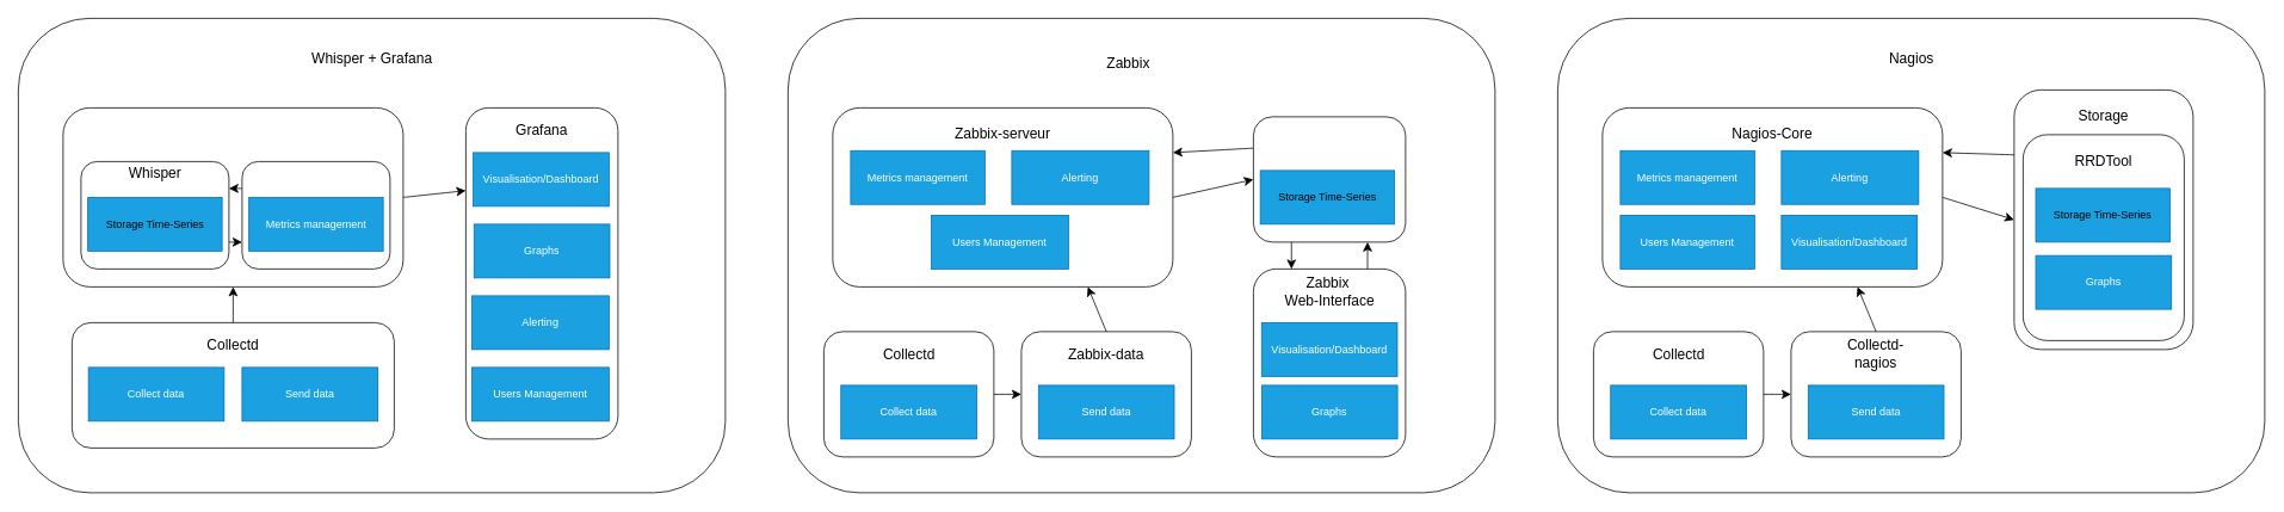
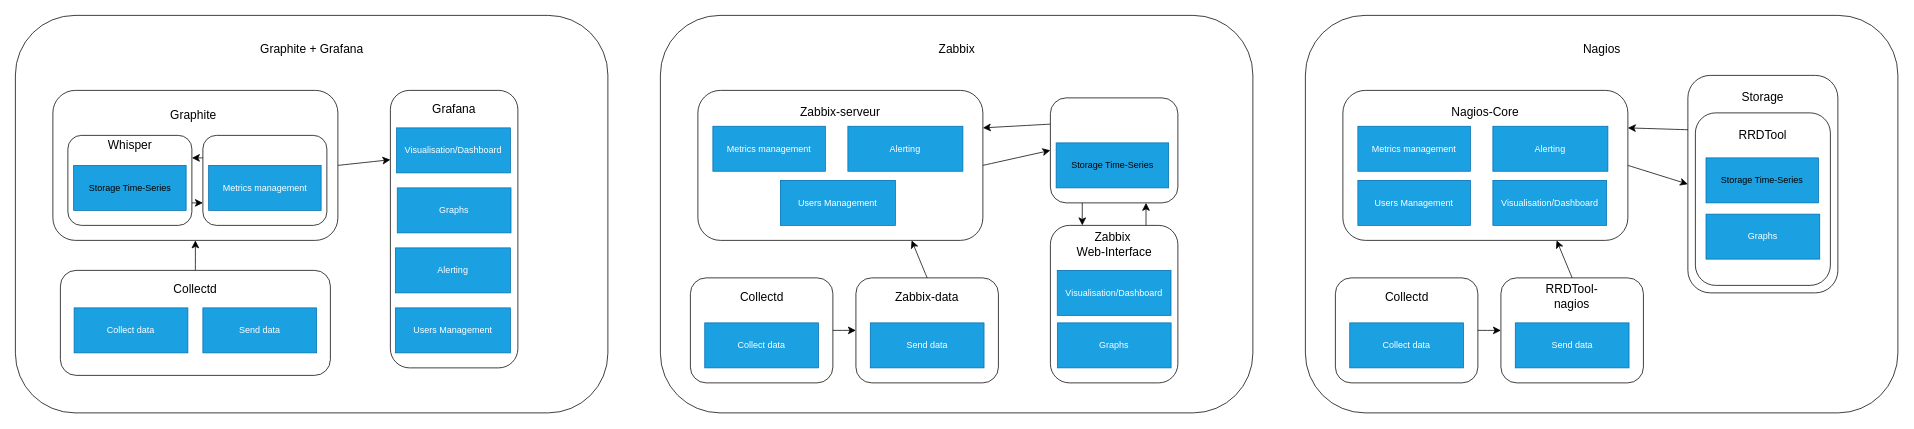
  <mxCell id="0" />
  <mxCell id="1" parent="0" />
  <mxCell id="2" value="" style="group" vertex="1" connectable="0" parent="1"><mxGeometry x="1740" y="20" width="790" height="530" as="geometry" /></mxCell>
  <mxCell id="3" value="" style="rounded=1;whiteSpace=wrap;html=1;" vertex="1" parent="2"><mxGeometry width="790" height="530" as="geometry" /></mxCell>
  <mxCell id="4" value="Nagios" style="text;strokeColor=none;fillColor=none;html=1;align=center;verticalAlign=middle;whiteSpace=wrap;rounded=0;fontSize=16;" vertex="1" parent="2"><mxGeometry x="260.714" y="30" width="268.571" height="30" as="geometry" /></mxCell>
  <mxCell id="5" value="" style="rounded=1;whiteSpace=wrap;html=1;" vertex="1" parent="2"><mxGeometry x="510" y="80" width="200" height="290" as="geometry" /></mxCell>
  <mxCell id="6" value="Storage" style="text;strokeColor=none;fillColor=none;html=1;align=center;verticalAlign=middle;whiteSpace=wrap;rounded=0;fontSize=16;" vertex="1" parent="2"><mxGeometry x="570.207" y="95.65" width="79.59" height="24.78" as="geometry" /></mxCell>
  <mxCell id="7" value="" style="group" vertex="1" connectable="0" parent="2"><mxGeometry x="520" y="130" width="180" height="230" as="geometry" /></mxCell>
  <mxCell id="8" value="" style="rounded=1;whiteSpace=wrap;html=1;" vertex="1" parent="7"><mxGeometry width="180.0" height="230" as="geometry" /></mxCell>
  <mxCell id="9" value="RRDTool" style="text;strokeColor=none;fillColor=none;html=1;align=center;verticalAlign=middle;whiteSpace=wrap;rounded=0;fontSize=16;" vertex="1" parent="7"><mxGeometry x="55.892" y="17.692" width="68.22" height="21.921" as="geometry" /></mxCell>
  <mxCell id="10" value="&lt;div&gt;&lt;span style=&quot;color: light-dark(rgb(0, 0, 0), rgb(255, 255, 255));&quot;&gt;Storage Time-Series&lt;/span&gt;&lt;/div&gt;" style="rounded=0;fillColor=#1ba1e2;fontColor=light-dark(#FFFFFF,#FBFBFB);strokeColor=#006EAF;labelBackgroundColor=none;labelBorderColor=none;textShadow=0;whiteSpace=wrap;html=1;" vertex="1" parent="7"><mxGeometry x="14.16" y="60" width="150" height="60" as="geometry" /></mxCell>
  <mxCell id="11" value="Graphs" style="rounded=0;fillColor=#1ba1e2;fontColor=light-dark(#FFFFFF,#FBFBFB);strokeColor=#006EAF;labelBackgroundColor=none;labelBorderColor=none;textShadow=0;whiteSpace=wrap;html=1;" vertex="1" parent="7"><mxGeometry x="14.16" y="135" width="151.68" height="60" as="geometry" /></mxCell>
  <mxCell id="12" value="" style="group" vertex="1" connectable="0" parent="1"><mxGeometry x="880" y="20" width="790" height="530" as="geometry" /></mxCell>
  <mxCell id="13" value="" style="rounded=1;whiteSpace=wrap;html=1;" vertex="1" parent="12"><mxGeometry width="790" height="530" as="geometry" /></mxCell>
- <mxCell id="14" value="Zabbix" style="text;strokeColor=none;fillColor=none;html=1;align=center;verticalAlign=middle;whiteSpace=wrap;rounded=0;fontSize=16;" vertex="1" parent="12"><mxGeometry x="245.714" y="35" width="268.571" height="30" as="geometry" /></mxCell>
+ <mxCell id="14" value="Zabbix" style="text;strokeColor=none;fillColor=none;html=1;align=center;verticalAlign=middle;whiteSpace=wrap;rounded=0;fontSize=16;" vertex="1" parent="12"><mxGeometry x="260.714" y="30" width="268.571" height="30" as="geometry" /></mxCell>
  <mxCell id="15" value="" style="rounded=1;whiteSpace=wrap;html=1;" vertex="1" parent="12"><mxGeometry x="520" y="280" width="170" height="210" as="geometry" /></mxCell>
  <mxCell id="16" value="&lt;div&gt;Zabbix&amp;nbsp;&lt;/div&gt;&lt;div&gt;Web-Interface&lt;/div&gt;" style="text;strokeColor=none;fillColor=none;html=1;align=center;verticalAlign=middle;whiteSpace=wrap;rounded=0;fontSize=16;" vertex="1" parent="12"><mxGeometry x="548.75" y="290" width="112.5" height="30" as="geometry" /></mxCell>
  <mxCell id="17" value="Visualisation/Dashboard" style="rounded=0;fillColor=#1ba1e2;fontColor=light-dark(#FFFFFF,#FBFBFB);strokeColor=#006EAF;labelBackgroundColor=none;labelBorderColor=none;textShadow=0;whiteSpace=wrap;html=1;" vertex="1" parent="12"><mxGeometry x="529.16" y="340" width="151.68" height="60" as="geometry" /></mxCell>
  <mxCell id="18" value="Graphs" style="rounded=0;fillColor=#1ba1e2;fontColor=light-dark(#FFFFFF,#FBFBFB);strokeColor=#006EAF;labelBackgroundColor=none;labelBorderColor=none;textShadow=0;whiteSpace=wrap;html=1;" vertex="1" parent="12"><mxGeometry x="529.29" y="410" width="151.68" height="60" as="geometry" /></mxCell>
  <mxCell id="19" value="" style="group" vertex="1" connectable="0" parent="1"><mxGeometry x="20" y="20" width="790" height="530" as="geometry" /></mxCell>
  <mxCell id="20" value="" style="rounded=1;whiteSpace=wrap;html=1;" vertex="1" parent="19"><mxGeometry width="790" height="530" as="geometry" /></mxCell>
- <mxCell id="21" value="Whisper + Grafana" style="text;strokeColor=none;fillColor=none;html=1;align=center;verticalAlign=middle;whiteSpace=wrap;rounded=0;fontSize=16;" vertex="1" parent="19"><mxGeometry x="260.714" y="30" width="268.571" height="30" as="geometry" /></mxCell>
+ <mxCell id="21" value="Graphite + Grafana" style="text;strokeColor=none;fillColor=none;html=1;align=center;verticalAlign=middle;whiteSpace=wrap;rounded=0;fontSize=16;" vertex="1" parent="19"><mxGeometry x="260.714" y="30" width="268.571" height="30" as="geometry" /></mxCell>
  <mxCell id="22" style="edgeStyle=none;curved=1;rounded=0;orthogonalLoop=1;jettySize=auto;html=1;exitX=1;exitY=0.5;exitDx=0;exitDy=0;fontSize=12;startSize=8;endSize=8;entryX=0;entryY=0.5;entryDx=0;entryDy=0;" edge="1" parent="1" source="61" target="25"><mxGeometry relative="1" as="geometry"><mxPoint x="1400" y="190" as="targetPoint" /></mxGeometry></mxCell>
  <mxCell id="23" style="edgeStyle=none;curved=1;rounded=0;orthogonalLoop=1;jettySize=auto;html=1;entryX=1;entryY=0.25;entryDx=0;entryDy=0;fontSize=12;startSize=8;endSize=8;exitX=0;exitY=0.25;exitDx=0;exitDy=0;" edge="1" parent="1" source="25" target="61"><mxGeometry relative="1" as="geometry" /></mxCell>
  <mxCell id="24" value="" style="group" vertex="1" connectable="0" parent="1"><mxGeometry x="1400.003" y="130" width="170" height="140" as="geometry" /></mxCell>
  <mxCell id="25" value="" style="rounded=1;whiteSpace=wrap;html=1;" vertex="1" parent="24"><mxGeometry width="170" height="140" as="geometry" /></mxCell>
  <mxCell id="26" value="&lt;div&gt;&lt;span style=&quot;color: light-dark(rgb(0, 0, 0), rgb(255, 255, 255));&quot;&gt;Storage Time-Series&lt;/span&gt;&lt;/div&gt;" style="rounded=0;fillColor=#1ba1e2;fontColor=light-dark(#FFFFFF,#FBFBFB);strokeColor=#006EAF;labelBackgroundColor=none;labelBorderColor=none;textShadow=0;whiteSpace=wrap;html=1;" vertex="1" parent="24"><mxGeometry x="7.677" y="60" width="150" height="60" as="geometry" /></mxCell>
  <mxCell id="27" style="edgeStyle=none;curved=1;rounded=0;orthogonalLoop=1;jettySize=auto;html=1;exitX=0.25;exitY=1;exitDx=0;exitDy=0;entryX=0.25;entryY=0;entryDx=0;entryDy=0;fontSize=12;startSize=8;endSize=8;" edge="1" parent="1" source="25" target="15"><mxGeometry relative="1" as="geometry" /></mxCell>
  <mxCell id="28" style="edgeStyle=none;curved=1;rounded=0;orthogonalLoop=1;jettySize=auto;html=1;exitX=0.75;exitY=0;exitDx=0;exitDy=0;entryX=0.75;entryY=1;entryDx=0;entryDy=0;fontSize=12;startSize=8;endSize=8;" edge="1" parent="1" source="15" target="25"><mxGeometry relative="1" as="geometry" /></mxCell>
  <mxCell id="29" value="" style="group" vertex="1" connectable="0" parent="1"><mxGeometry x="920" y="370" width="190" height="140" as="geometry" /></mxCell>
  <mxCell id="30" value="" style="rounded=1;whiteSpace=wrap;html=1;" vertex="1" parent="29"><mxGeometry width="190" height="140" as="geometry" /></mxCell>
  <mxCell id="31" value="Collect data" style="rounded=0;fillColor=#1ba1e2;fontColor=light-dark(#FFFFFF,#FBFBFB);strokeColor=#006EAF;labelBackgroundColor=none;labelBorderColor=none;textShadow=0;whiteSpace=wrap;html=1;" vertex="1" parent="29"><mxGeometry x="19.16" y="60" width="151.68" height="60" as="geometry" /></mxCell>
  <mxCell id="32" value="Collectd" style="text;strokeColor=none;fillColor=none;html=1;align=center;verticalAlign=middle;whiteSpace=wrap;rounded=0;fontSize=16;" vertex="1" parent="29"><mxGeometry x="43.75" y="10" width="102.5" height="30" as="geometry" /></mxCell>
  <mxCell id="33" value="" style="group" vertex="1" connectable="0" parent="1"><mxGeometry x="1140.71" y="370" width="190" height="140" as="geometry" /></mxCell>
  <mxCell id="34" value="" style="rounded=1;whiteSpace=wrap;html=1;" vertex="1" parent="33"><mxGeometry width="190" height="140" as="geometry" /></mxCell>
  <mxCell id="35" value="Send data" style="rounded=0;fillColor=#1ba1e2;fontColor=light-dark(#FFFFFF,#FBFBFB);strokeColor=#006EAF;labelBackgroundColor=none;labelBorderColor=none;textShadow=0;whiteSpace=wrap;html=1;" vertex="1" parent="33"><mxGeometry x="19.16" y="60" width="151.68" height="60" as="geometry" /></mxCell>
  <mxCell id="36" value="Zabbix-data" style="text;strokeColor=none;fillColor=none;html=1;align=center;verticalAlign=middle;whiteSpace=wrap;rounded=0;fontSize=16;" vertex="1" parent="33"><mxGeometry x="43.75" y="10" width="102.5" height="30" as="geometry" /></mxCell>
  <mxCell id="37" style="edgeStyle=none;curved=1;rounded=0;orthogonalLoop=1;jettySize=auto;html=1;exitX=1;exitY=0.5;exitDx=0;exitDy=0;fontSize=12;startSize=8;endSize=8;" edge="1" parent="1" source="30" target="34"><mxGeometry relative="1" as="geometry" /></mxCell>
  <mxCell id="38" style="edgeStyle=none;curved=1;rounded=0;orthogonalLoop=1;jettySize=auto;html=1;exitX=0.5;exitY=0;exitDx=0;exitDy=0;entryX=0.75;entryY=1;entryDx=0;entryDy=0;fontSize=12;startSize=8;endSize=8;" edge="1" parent="1" source="34" target="61"><mxGeometry relative="1" as="geometry" /></mxCell>
  <mxCell id="39" style="edgeStyle=none;curved=1;rounded=0;orthogonalLoop=1;jettySize=auto;html=1;exitX=1;exitY=0.5;exitDx=0;exitDy=0;entryX=0;entryY=0.25;entryDx=0;entryDy=0;fontSize=12;startSize=8;endSize=8;" edge="1" parent="1" source="45" target="56"><mxGeometry relative="1" as="geometry" /></mxCell>
  <mxCell id="40" style="edgeStyle=none;curved=1;rounded=0;orthogonalLoop=1;jettySize=auto;html=1;exitX=0.5;exitY=0;exitDx=0;exitDy=0;fontSize=12;startSize=8;endSize=8;" edge="1" parent="1" source="41" target="45"><mxGeometry relative="1" as="geometry" /></mxCell>
  <mxCell id="41" value="" style="rounded=1;whiteSpace=wrap;html=1;" vertex="1" parent="1"><mxGeometry x="80" y="360" width="360" height="140" as="geometry" /></mxCell>
  <mxCell id="42" value="Collectd" style="text;strokeColor=none;fillColor=none;html=1;align=center;verticalAlign=middle;whiteSpace=wrap;rounded=0;fontSize=16;" vertex="1" parent="1"><mxGeometry x="230" y="370" width="60" height="30" as="geometry" /></mxCell>
  <mxCell id="43" value="Collect data" style="rounded=0;fillColor=#1ba1e2;fontColor=light-dark(#FFFFFF,#FBFBFB);strokeColor=#006EAF;labelBackgroundColor=none;labelBorderColor=none;textShadow=0;whiteSpace=wrap;html=1;" vertex="1" parent="1"><mxGeometry x="98.32" y="410" width="151.68" height="60" as="geometry" /></mxCell>
  <mxCell id="44" value="Send data" style="rounded=0;fillColor=#1ba1e2;fontColor=light-dark(#FFFFFF,#FBFBFB);strokeColor=#006EAF;labelBackgroundColor=none;labelBorderColor=none;textShadow=0;whiteSpace=wrap;html=1;" vertex="1" parent="1"><mxGeometry x="270" y="410" width="151.68" height="60" as="geometry" /></mxCell>
  <mxCell id="45" value="" style="rounded=1;whiteSpace=wrap;html=1;movable=1;resizable=1;rotatable=1;deletable=1;editable=1;locked=0;connectable=1;" vertex="1" parent="1"><mxGeometry x="70" y="120" width="380" height="200" as="geometry" /></mxCell>
+ <mxCell id="46" value="Graphite" style="text;strokeColor=none;fillColor=none;html=1;align=center;verticalAlign=middle;whiteSpace=wrap;rounded=0;fontSize=16;movable=1;resizable=1;rotatable=1;deletable=1;editable=1;locked=0;connectable=1;" vertex="1" parent="1"><mxGeometry x="210.004" y="132.609" width="95.172" height="37.826" as="geometry" /></mxCell>
  <mxCell id="47" value="" style="group" vertex="1" connectable="0" parent="1"><mxGeometry x="90.003" y="180" width="165.353" height="120" as="geometry" /></mxCell>
  <mxCell id="48" value="" style="rounded=1;whiteSpace=wrap;html=1;" vertex="1" parent="47"><mxGeometry width="165.353" height="120" as="geometry" /></mxCell>
  <mxCell id="49" value="&lt;div&gt;Whisper&lt;/div&gt;" style="text;strokeColor=none;fillColor=none;html=1;align=center;verticalAlign=middle;whiteSpace=wrap;rounded=0;fontSize=16;" vertex="1" parent="47"><mxGeometry x="65.571" y="5.217" width="34.211" height="15.652" as="geometry" /></mxCell>
  <mxCell id="50" value="&lt;div&gt;&lt;span style=&quot;color: light-dark(rgb(0, 0, 0), rgb(255, 255, 255));&quot;&gt;Storage Time-Series&lt;/span&gt;&lt;/div&gt;" style="rounded=0;fillColor=#1ba1e2;fontColor=light-dark(#FFFFFF,#FBFBFB);strokeColor=#006EAF;labelBackgroundColor=none;labelBorderColor=none;textShadow=0;whiteSpace=wrap;html=1;" vertex="1" parent="47"><mxGeometry x="7.677" y="40" width="150" height="60" as="geometry" /></mxCell>
  <mxCell id="51" value="" style="group" vertex="1" connectable="0" parent="1"><mxGeometry x="270" y="180" width="165.353" height="120" as="geometry" /></mxCell>
  <mxCell id="52" value="" style="rounded=1;whiteSpace=wrap;html=1;" vertex="1" parent="51"><mxGeometry width="165.353" height="120" as="geometry" /></mxCell>
  <mxCell id="53" value="&lt;div&gt;Metrics management&lt;/div&gt;" style="rounded=0;fillColor=#1ba1e2;fontColor=light-dark(#FFFFFF,#FBFBFB);strokeColor=#006EAF;labelBackgroundColor=none;labelBorderColor=none;textShadow=0;whiteSpace=wrap;html=1;" vertex="1" parent="51"><mxGeometry x="7.677" y="40" width="150" height="60" as="geometry" /></mxCell>
  <mxCell id="54" style="edgeStyle=none;curved=1;rounded=0;orthogonalLoop=1;jettySize=auto;html=1;exitX=0;exitY=0.25;exitDx=0;exitDy=0;entryX=1;entryY=0.25;entryDx=0;entryDy=0;fontSize=12;startSize=8;endSize=8;" edge="1" parent="1" source="52" target="48"><mxGeometry relative="1" as="geometry" /></mxCell>
  <mxCell id="55" style="edgeStyle=none;curved=1;rounded=0;orthogonalLoop=1;jettySize=auto;html=1;exitX=1;exitY=0.75;exitDx=0;exitDy=0;entryX=0;entryY=0.75;entryDx=0;entryDy=0;fontSize=12;startSize=8;endSize=8;" edge="1" parent="1" source="48" target="52"><mxGeometry relative="1" as="geometry" /></mxCell>
  <mxCell id="56" value="" style="rounded=1;whiteSpace=wrap;html=1;" vertex="1" parent="1"><mxGeometry x="520" y="120" width="170" height="370" as="geometry" /></mxCell>
  <mxCell id="57" value="Grafana" style="text;strokeColor=none;fillColor=none;html=1;align=center;verticalAlign=middle;whiteSpace=wrap;rounded=0;fontSize=16;" vertex="1" parent="1"><mxGeometry x="575" y="130" width="60" height="30" as="geometry" /></mxCell>
  <mxCell id="58" value="&lt;div&gt;Alerting&lt;/div&gt;" style="rounded=0;fillColor=#1ba1e2;fontColor=light-dark(#FFFFFF,#FBFBFB);strokeColor=#006EAF;labelBackgroundColor=none;labelBorderColor=none;textShadow=0;whiteSpace=wrap;html=1;" vertex="1" parent="1"><mxGeometry x="526.64" y="330" width="153.36" height="60" as="geometry" /></mxCell>
  <mxCell id="59" value="Visualisation/Dashboard" style="rounded=0;fillColor=#1ba1e2;fontColor=light-dark(#FFFFFF,#FBFBFB);strokeColor=#006EAF;labelBackgroundColor=none;labelBorderColor=none;textShadow=0;whiteSpace=wrap;html=1;" vertex="1" parent="1"><mxGeometry x="528.32" y="170" width="151.68" height="60" as="geometry" /></mxCell>
  <mxCell id="60" value="Users Management" style="rounded=0;fillColor=#1ba1e2;fontColor=light-dark(#FFFFFF,#FBFBFB);strokeColor=#006EAF;labelBackgroundColor=none;labelBorderColor=none;textShadow=0;whiteSpace=wrap;html=1;" vertex="1" parent="1"><mxGeometry x="526.64" y="410" width="153.36" height="60" as="geometry" /></mxCell>
  <mxCell id="61" value="" style="rounded=1;whiteSpace=wrap;html=1;movable=1;resizable=1;rotatable=1;deletable=1;editable=1;locked=0;connectable=1;" vertex="1" parent="1"><mxGeometry x="930" y="120" width="380" height="200" as="geometry" /></mxCell>
  <mxCell id="62" value="Zabbix-serveur" style="text;strokeColor=none;fillColor=none;html=1;align=center;verticalAlign=middle;whiteSpace=wrap;rounded=0;fontSize=16;movable=1;resizable=1;rotatable=1;deletable=1;editable=1;locked=0;connectable=1;" vertex="1" parent="1"><mxGeometry x="1060" y="130" width="120" height="37.83" as="geometry" /></mxCell>
  <mxCell id="63" value="&lt;div&gt;Metrics management&lt;/div&gt;" style="rounded=0;fillColor=#1ba1e2;fontColor=light-dark(#FFFFFF,#FBFBFB);strokeColor=#006EAF;labelBackgroundColor=none;labelBorderColor=none;textShadow=0;whiteSpace=wrap;html=1;" vertex="1" parent="1"><mxGeometry x="949.997" y="167.83" width="150" height="60" as="geometry" /></mxCell>
  <mxCell id="64" value="&lt;div&gt;Alerting&lt;/div&gt;" style="rounded=0;fillColor=#1ba1e2;fontColor=light-dark(#FFFFFF,#FBFBFB);strokeColor=#006EAF;labelBackgroundColor=none;labelBorderColor=none;textShadow=0;whiteSpace=wrap;html=1;" vertex="1" parent="1"><mxGeometry x="1130" y="167.83" width="153.36" height="60" as="geometry" /></mxCell>
  <mxCell id="65" value="Users Management" style="rounded=0;fillColor=#1ba1e2;fontColor=light-dark(#FFFFFF,#FBFBFB);strokeColor=#006EAF;labelBackgroundColor=none;labelBorderColor=none;textShadow=0;whiteSpace=wrap;html=1;" vertex="1" parent="1"><mxGeometry x="1040" y="240" width="153.36" height="60" as="geometry" /></mxCell>
  <mxCell id="66" style="edgeStyle=none;curved=1;rounded=0;orthogonalLoop=1;jettySize=auto;html=1;exitX=1;exitY=0.5;exitDx=0;exitDy=0;fontSize=12;startSize=8;endSize=8;entryX=0;entryY=0.5;entryDx=0;entryDy=0;" edge="1" parent="1" source="78" target="5"><mxGeometry relative="1" as="geometry"><mxPoint x="2260" y="190" as="targetPoint" /></mxGeometry></mxCell>
  <mxCell id="67" style="edgeStyle=none;curved=1;rounded=0;orthogonalLoop=1;jettySize=auto;html=1;entryX=1;entryY=0.25;entryDx=0;entryDy=0;fontSize=12;startSize=8;endSize=8;exitX=0;exitY=0.25;exitDx=0;exitDy=0;" edge="1" parent="1" source="5" target="78"><mxGeometry relative="1" as="geometry" /></mxCell>
  <mxCell id="68" value="" style="group" vertex="1" connectable="0" parent="1"><mxGeometry x="1780" y="370" width="190" height="140" as="geometry" /></mxCell>
  <mxCell id="69" value="" style="rounded=1;whiteSpace=wrap;html=1;" vertex="1" parent="68"><mxGeometry width="190" height="140" as="geometry" /></mxCell>
  <mxCell id="70" value="Collect data" style="rounded=0;fillColor=#1ba1e2;fontColor=light-dark(#FFFFFF,#FBFBFB);strokeColor=#006EAF;labelBackgroundColor=none;labelBorderColor=none;textShadow=0;whiteSpace=wrap;html=1;" vertex="1" parent="68"><mxGeometry x="19.16" y="60" width="151.68" height="60" as="geometry" /></mxCell>
  <mxCell id="71" value="Collectd" style="text;strokeColor=none;fillColor=none;html=1;align=center;verticalAlign=middle;whiteSpace=wrap;rounded=0;fontSize=16;" vertex="1" parent="68"><mxGeometry x="43.75" y="10" width="102.5" height="30" as="geometry" /></mxCell>
  <mxCell id="72" value="" style="group" vertex="1" connectable="0" parent="1"><mxGeometry x="2000.71" y="370" width="190" height="140" as="geometry" /></mxCell>
  <mxCell id="73" value="" style="rounded=1;whiteSpace=wrap;html=1;" vertex="1" parent="72"><mxGeometry width="190" height="140" as="geometry" /></mxCell>
  <mxCell id="74" value="Send data" style="rounded=0;fillColor=#1ba1e2;fontColor=light-dark(#FFFFFF,#FBFBFB);strokeColor=#006EAF;labelBackgroundColor=none;labelBorderColor=none;textShadow=0;whiteSpace=wrap;html=1;" vertex="1" parent="72"><mxGeometry x="19.16" y="60" width="151.68" height="60" as="geometry" /></mxCell>
- <mxCell id="75" value="Collectd-nagios" style="text;strokeColor=none;fillColor=none;html=1;align=center;verticalAlign=middle;whiteSpace=wrap;rounded=0;fontSize=16;" vertex="1" parent="72"><mxGeometry x="43.75" y="10" width="102.5" height="30" as="geometry" /></mxCell>
+ <mxCell id="75" value="RRDTool-nagios" style="text;strokeColor=none;fillColor=none;html=1;align=center;verticalAlign=middle;whiteSpace=wrap;rounded=0;fontSize=16;" vertex="1" parent="72"><mxGeometry x="43.75" y="10" width="102.5" height="30" as="geometry" /></mxCell>
  <mxCell id="76" style="edgeStyle=none;curved=1;rounded=0;orthogonalLoop=1;jettySize=auto;html=1;exitX=1;exitY=0.5;exitDx=0;exitDy=0;fontSize=12;startSize=8;endSize=8;" edge="1" parent="1" source="69" target="73"><mxGeometry relative="1" as="geometry" /></mxCell>
  <mxCell id="77" style="edgeStyle=none;curved=1;rounded=0;orthogonalLoop=1;jettySize=auto;html=1;exitX=0.5;exitY=0;exitDx=0;exitDy=0;entryX=0.75;entryY=1;entryDx=0;entryDy=0;fontSize=12;startSize=8;endSize=8;" edge="1" parent="1" source="73" target="78"><mxGeometry relative="1" as="geometry" /></mxCell>
  <mxCell id="78" value="" style="rounded=1;whiteSpace=wrap;html=1;movable=1;resizable=1;rotatable=1;deletable=1;editable=1;locked=0;connectable=1;" vertex="1" parent="1"><mxGeometry x="1790" y="120" width="380" height="200" as="geometry" /></mxCell>
  <mxCell id="79" value="Nagios-Core" style="text;strokeColor=none;fillColor=none;html=1;align=center;verticalAlign=middle;whiteSpace=wrap;rounded=0;fontSize=16;movable=1;resizable=1;rotatable=1;deletable=1;editable=1;locked=0;connectable=1;" vertex="1" parent="1"><mxGeometry x="1920" y="130" width="120" height="37.83" as="geometry" /></mxCell>
  <mxCell id="80" value="&lt;div&gt;Metrics management&lt;/div&gt;" style="rounded=0;fillColor=#1ba1e2;fontColor=light-dark(#FFFFFF,#FBFBFB);strokeColor=#006EAF;labelBackgroundColor=none;labelBorderColor=none;textShadow=0;whiteSpace=wrap;html=1;" vertex="1" parent="1"><mxGeometry x="1809.997" y="167.83" width="150" height="60" as="geometry" /></mxCell>
  <mxCell id="81" value="&lt;div&gt;Alerting&lt;/div&gt;" style="rounded=0;fillColor=#1ba1e2;fontColor=light-dark(#FFFFFF,#FBFBFB);strokeColor=#006EAF;labelBackgroundColor=none;labelBorderColor=none;textShadow=0;whiteSpace=wrap;html=1;" vertex="1" parent="1"><mxGeometry x="1990" y="167.83" width="153.36" height="60" as="geometry" /></mxCell>
  <mxCell id="82" value="Users Management" style="rounded=0;fillColor=#1ba1e2;fontColor=light-dark(#FFFFFF,#FBFBFB);strokeColor=#006EAF;labelBackgroundColor=none;labelBorderColor=none;textShadow=0;whiteSpace=wrap;html=1;" vertex="1" parent="1"><mxGeometry x="1810" y="240" width="150" height="60" as="geometry" /></mxCell>
  <mxCell id="83" value="Graphs" style="rounded=0;fillColor=#1ba1e2;fontColor=light-dark(#FFFFFF,#FBFBFB);strokeColor=#006EAF;labelBackgroundColor=none;labelBorderColor=none;textShadow=0;whiteSpace=wrap;html=1;" vertex="1" parent="1"><mxGeometry x="529.16" y="250" width="151.68" height="60" as="geometry" /></mxCell>
  <mxCell id="84" value="Visualisation/Dashboard" style="rounded=0;fillColor=#1ba1e2;fontColor=light-dark(#FFFFFF,#FBFBFB);strokeColor=#006EAF;labelBackgroundColor=none;labelBorderColor=none;textShadow=0;whiteSpace=wrap;html=1;" vertex="1" parent="1"><mxGeometry x="1990" y="240" width="151.68" height="60" as="geometry" /></mxCell>
